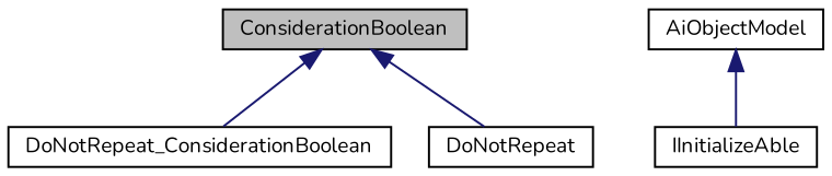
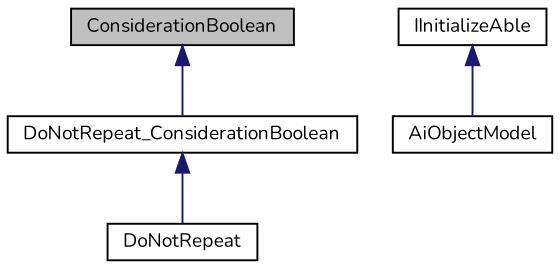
  digraph {
    fontname=Nunito
    node [color=black fillcolor=white fontname=Nunito fontsize=10 shape=record style=filled]
    edge [color=midnightblue dir=back fontname=Nunito fontsize=10 labelfontname=Helvetica labelfontsize=10 style=solid]
    n1 [fillcolor=grey75 fontcolor=black height=0.2 label=ConsiderationBoolean width=0.4]
    n2 [height=0.2 label=DoNotRepeat_ConsiderationBoolean width=0.4]
    n3 [height=0.2 label=DoNotRepeat width=0.4]
    n4 [height=0.2 label=AiObjectModel width=0.4]
    n5 [height=0.2 label=IInitializeAble width=0.4]
    n1 -> n2
-   n1 -> n3
-   n4 -> n5
+   n2 -> n3
+   n5 -> n4
  }
